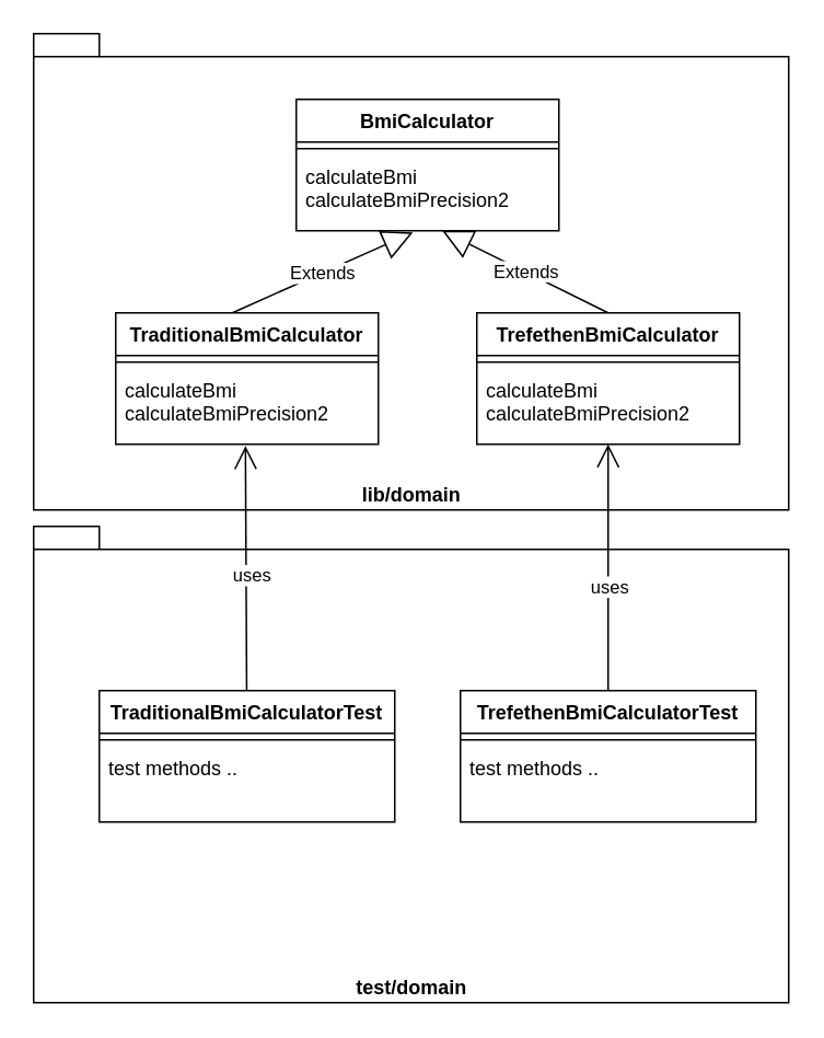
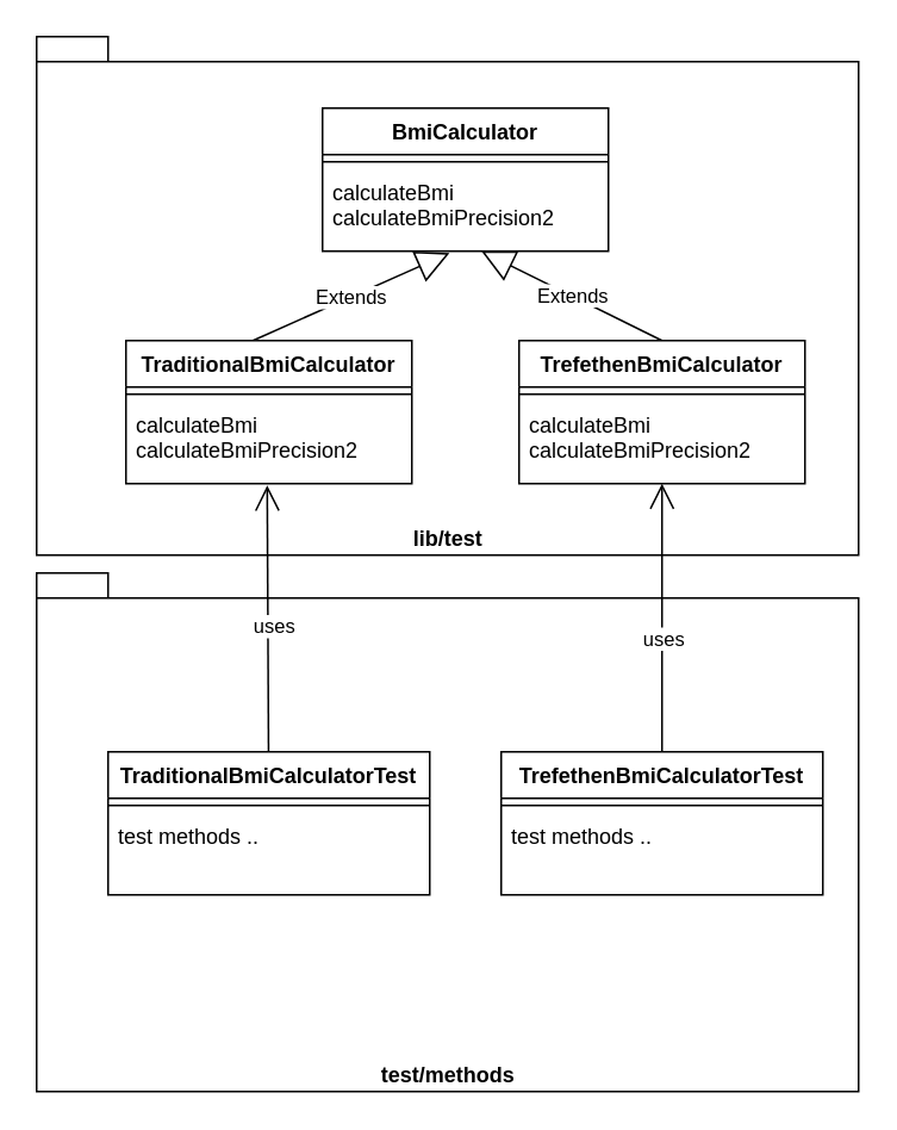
  <mxCell id="0" />
  <mxCell id="1" parent="0" />
- <mxCell id="2" value="lib/domain" style="shape=folder;fontStyle=1;spacingTop=10;tabWidth=40;tabHeight=14;tabPosition=left;html=1;verticalAlign=bottom;" vertex="1" parent="1"><mxGeometry x="20" y="20" width="460" height="290" as="geometry" /></mxCell>
+ <mxCell id="2" value="lib/test" style="shape=folder;fontStyle=1;spacingTop=10;tabWidth=40;tabHeight=14;tabPosition=left;html=1;verticalAlign=bottom;" vertex="1" parent="1"><mxGeometry x="20" y="20" width="460" height="290" as="geometry" /></mxCell>
  <mxCell id="3" value="Extends" style="endArrow=block;endSize=16;endFill=0;html=1;exitX=0.444;exitY=0;exitDx=0;exitDy=0;exitPerimeter=0;entryX=0.444;entryY=1.022;entryDx=0;entryDy=0;entryPerimeter=0;" edge="1" parent="1" source="8" target="18"><mxGeometry width="160" relative="1" as="geometry"><mxPoint x="90" y="160" as="sourcePoint" /><mxPoint x="250" y="160" as="targetPoint" /></mxGeometry></mxCell>
  <mxCell id="4" value="Extends" style="endArrow=block;endSize=16;endFill=0;html=1;exitX=0.5;exitY=0;exitDx=0;exitDy=0;entryX=0.556;entryY=1;entryDx=0;entryDy=0;entryPerimeter=0;" edge="1" parent="1" source="5" target="18"><mxGeometry width="160" relative="1" as="geometry"><mxPoint x="191.04" y="200" as="sourcePoint" /><mxPoint x="231.04" y="161.012" as="targetPoint" /></mxGeometry></mxCell>
  <mxCell id="5" value="TrefethenBmiCalculator" style="swimlane;fontStyle=1;align=center;verticalAlign=top;childLayout=stackLayout;horizontal=1;startSize=26;horizontalStack=0;resizeParent=1;resizeParentMax=0;resizeLast=0;collapsible=1;marginBottom=0;" vertex="1" parent="1"><mxGeometry x="290" y="190" width="160" height="80" as="geometry" /></mxCell>
  <mxCell id="6" value="" style="line;strokeWidth=1;fillColor=none;align=left;verticalAlign=middle;spacingTop=-1;spacingLeft=3;spacingRight=3;rotatable=0;labelPosition=right;points=[];portConstraint=eastwest;" vertex="1" parent="5"><mxGeometry y="26" width="160" height="8" as="geometry" /></mxCell>
  <mxCell id="7" value="calculateBmi&#10;calculateBmiPrecision2&#10;" style="text;strokeColor=none;fillColor=none;align=left;verticalAlign=top;spacingLeft=4;spacingRight=4;overflow=hidden;rotatable=0;points=[[0,0.5],[1,0.5]];portConstraint=eastwest;" vertex="1" parent="5"><mxGeometry y="34" width="160" height="46" as="geometry" /></mxCell>
  <mxCell id="8" value="TraditionalBmiCalculator" style="swimlane;fontStyle=1;align=center;verticalAlign=top;childLayout=stackLayout;horizontal=1;startSize=26;horizontalStack=0;resizeParent=1;resizeParentMax=0;resizeLast=0;collapsible=1;marginBottom=0;" vertex="1" parent="1"><mxGeometry x="70" y="190" width="160" height="80" as="geometry" /></mxCell>
  <mxCell id="9" value="" style="line;strokeWidth=1;fillColor=none;align=left;verticalAlign=middle;spacingTop=-1;spacingLeft=3;spacingRight=3;rotatable=0;labelPosition=right;points=[];portConstraint=eastwest;" vertex="1" parent="8"><mxGeometry y="26" width="160" height="8" as="geometry" /></mxCell>
  <mxCell id="10" value="calculateBmi&#10;calculateBmiPrecision2&#10;" style="text;strokeColor=none;fillColor=none;align=left;verticalAlign=top;spacingLeft=4;spacingRight=4;overflow=hidden;rotatable=0;points=[[0,0.5],[1,0.5]];portConstraint=eastwest;" vertex="1" parent="8"><mxGeometry y="34" width="160" height="46" as="geometry" /></mxCell>
- <mxCell id="11" value="test/domain" style="shape=folder;fontStyle=1;spacingTop=10;tabWidth=40;tabHeight=14;tabPosition=left;html=1;verticalAlign=bottom;" vertex="1" parent="1"><mxGeometry x="20" y="320" width="460" height="290" as="geometry" /></mxCell>
+ <mxCell id="11" value="test/methods" style="shape=folder;fontStyle=1;spacingTop=10;tabWidth=40;tabHeight=14;tabPosition=left;html=1;verticalAlign=bottom;" vertex="1" parent="1"><mxGeometry x="20" y="320" width="460" height="290" as="geometry" /></mxCell>
  <mxCell id="12" value="" style="endArrow=open;endFill=1;endSize=12;html=1;entryX=0.494;entryY=1.022;entryDx=0;entryDy=0;entryPerimeter=0;" edge="1" parent="1" source="19" target="10"><mxGeometry width="160" relative="1" as="geometry"><mxPoint x="10" y="280" as="sourcePoint" /><mxPoint x="170" y="280" as="targetPoint" /></mxGeometry></mxCell>
  <mxCell id="13" value="uses" style="edgeLabel;html=1;align=center;verticalAlign=middle;resizable=0;points=[];" vertex="1" connectable="0" parent="12"><mxGeometry x="-0.06" y="-3" relative="1" as="geometry"><mxPoint as="offset" /></mxGeometry></mxCell>
  <mxCell id="14" value="" style="endArrow=open;endFill=1;endSize=12;html=1;exitX=0.5;exitY=0;exitDx=0;exitDy=0;" edge="1" parent="1" source="22" target="7"><mxGeometry width="160" relative="1" as="geometry"><mxPoint x="159.797" y="430" as="sourcePoint" /><mxPoint x="159.04" y="281.012" as="targetPoint" /></mxGeometry></mxCell>
  <mxCell id="15" value="uses" style="edgeLabel;html=1;align=center;verticalAlign=middle;resizable=0;points=[];" vertex="1" connectable="0" parent="14"><mxGeometry x="-0.147" relative="1" as="geometry"><mxPoint as="offset" /></mxGeometry></mxCell>
  <mxCell id="16" value="BmiCalculator" style="swimlane;fontStyle=1;align=center;verticalAlign=top;childLayout=stackLayout;horizontal=1;startSize=26;horizontalStack=0;resizeParent=1;resizeParentMax=0;resizeLast=0;collapsible=1;marginBottom=0;" vertex="1" parent="1"><mxGeometry x="180" y="60" width="160" height="80" as="geometry" /></mxCell>
  <mxCell id="17" value="" style="line;strokeWidth=1;fillColor=none;align=left;verticalAlign=middle;spacingTop=-1;spacingLeft=3;spacingRight=3;rotatable=0;labelPosition=right;points=[];portConstraint=eastwest;" vertex="1" parent="16"><mxGeometry y="26" width="160" height="8" as="geometry" /></mxCell>
  <mxCell id="18" value="calculateBmi&#10;calculateBmiPrecision2&#10;" style="text;strokeColor=none;fillColor=none;align=left;verticalAlign=top;spacingLeft=4;spacingRight=4;overflow=hidden;rotatable=0;points=[[0,0.5],[1,0.5]];portConstraint=eastwest;" vertex="1" parent="16"><mxGeometry y="34" width="160" height="46" as="geometry" /></mxCell>
  <mxCell id="19" value="TraditionalBmiCalculatorTest" style="swimlane;fontStyle=1;align=center;verticalAlign=top;childLayout=stackLayout;horizontal=1;startSize=26;horizontalStack=0;resizeParent=1;resizeParentMax=0;resizeLast=0;collapsible=1;marginBottom=0;" vertex="1" parent="1"><mxGeometry x="60" y="420" width="180" height="80" as="geometry" /></mxCell>
  <mxCell id="20" value="" style="line;strokeWidth=1;fillColor=none;align=left;verticalAlign=middle;spacingTop=-1;spacingLeft=3;spacingRight=3;rotatable=0;labelPosition=right;points=[];portConstraint=eastwest;" vertex="1" parent="19"><mxGeometry y="26" width="180" height="8" as="geometry" /></mxCell>
  <mxCell id="21" value="test methods .." style="text;strokeColor=none;fillColor=none;align=left;verticalAlign=top;spacingLeft=4;spacingRight=4;overflow=hidden;rotatable=0;points=[[0,0.5],[1,0.5]];portConstraint=eastwest;" vertex="1" parent="19"><mxGeometry y="34" width="180" height="46" as="geometry" /></mxCell>
  <mxCell id="22" value="TrefethenBmiCalculatorTest" style="swimlane;fontStyle=1;align=center;verticalAlign=top;childLayout=stackLayout;horizontal=1;startSize=26;horizontalStack=0;resizeParent=1;resizeParentMax=0;resizeLast=0;collapsible=1;marginBottom=0;" vertex="1" parent="1"><mxGeometry x="280" y="420" width="180" height="80" as="geometry" /></mxCell>
  <mxCell id="23" value="" style="line;strokeWidth=1;fillColor=none;align=left;verticalAlign=middle;spacingTop=-1;spacingLeft=3;spacingRight=3;rotatable=0;labelPosition=right;points=[];portConstraint=eastwest;" vertex="1" parent="22"><mxGeometry y="26" width="180" height="8" as="geometry" /></mxCell>
  <mxCell id="24" value="test methods .." style="text;strokeColor=none;fillColor=none;align=left;verticalAlign=top;spacingLeft=4;spacingRight=4;overflow=hidden;rotatable=0;points=[[0,0.5],[1,0.5]];portConstraint=eastwest;" vertex="1" parent="22"><mxGeometry y="34" width="180" height="46" as="geometry" /></mxCell>
